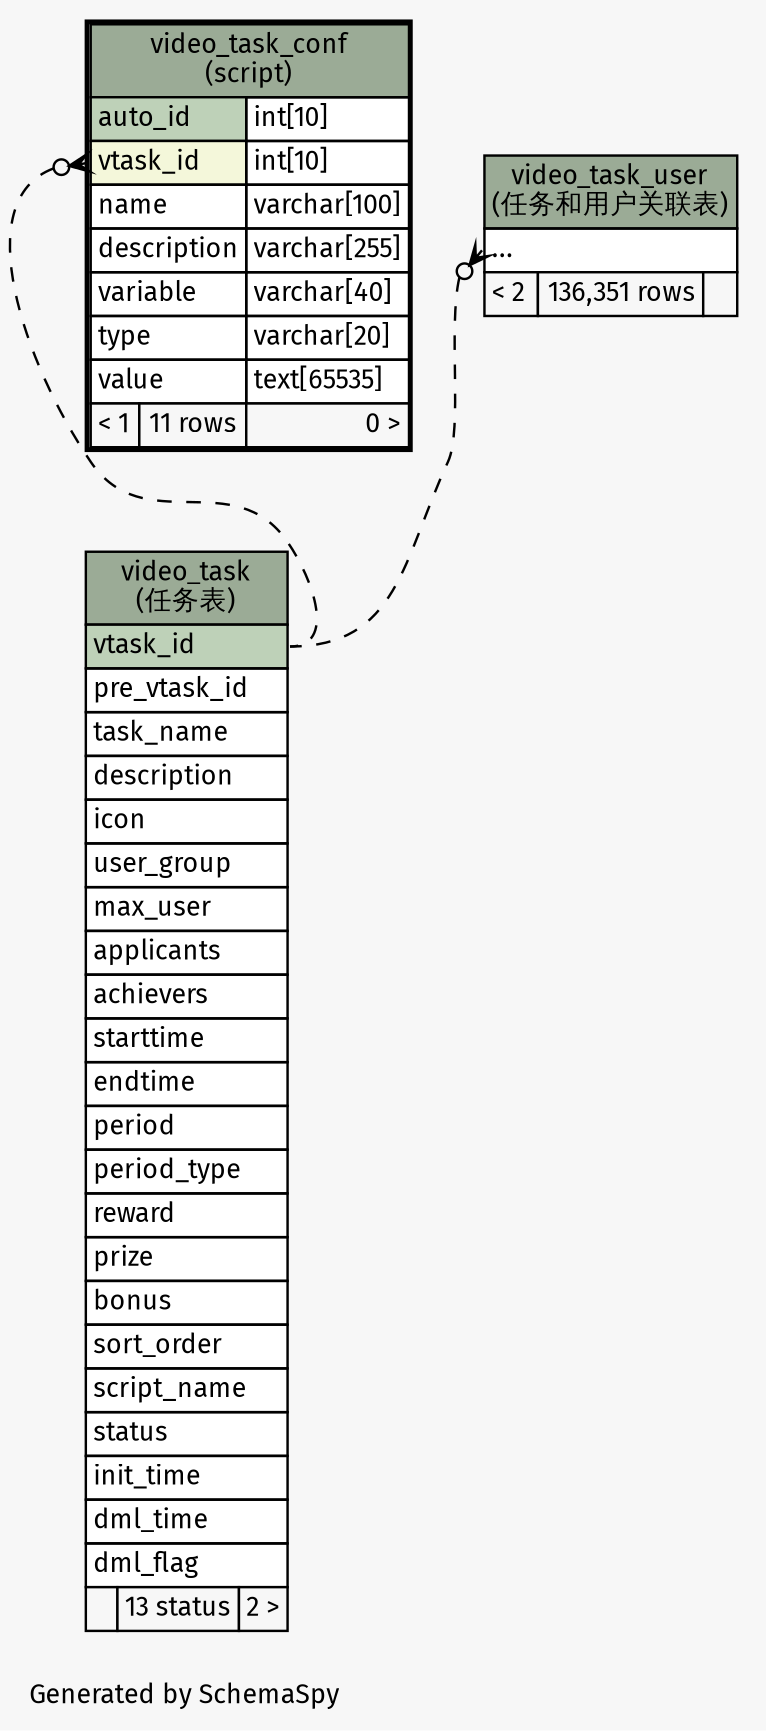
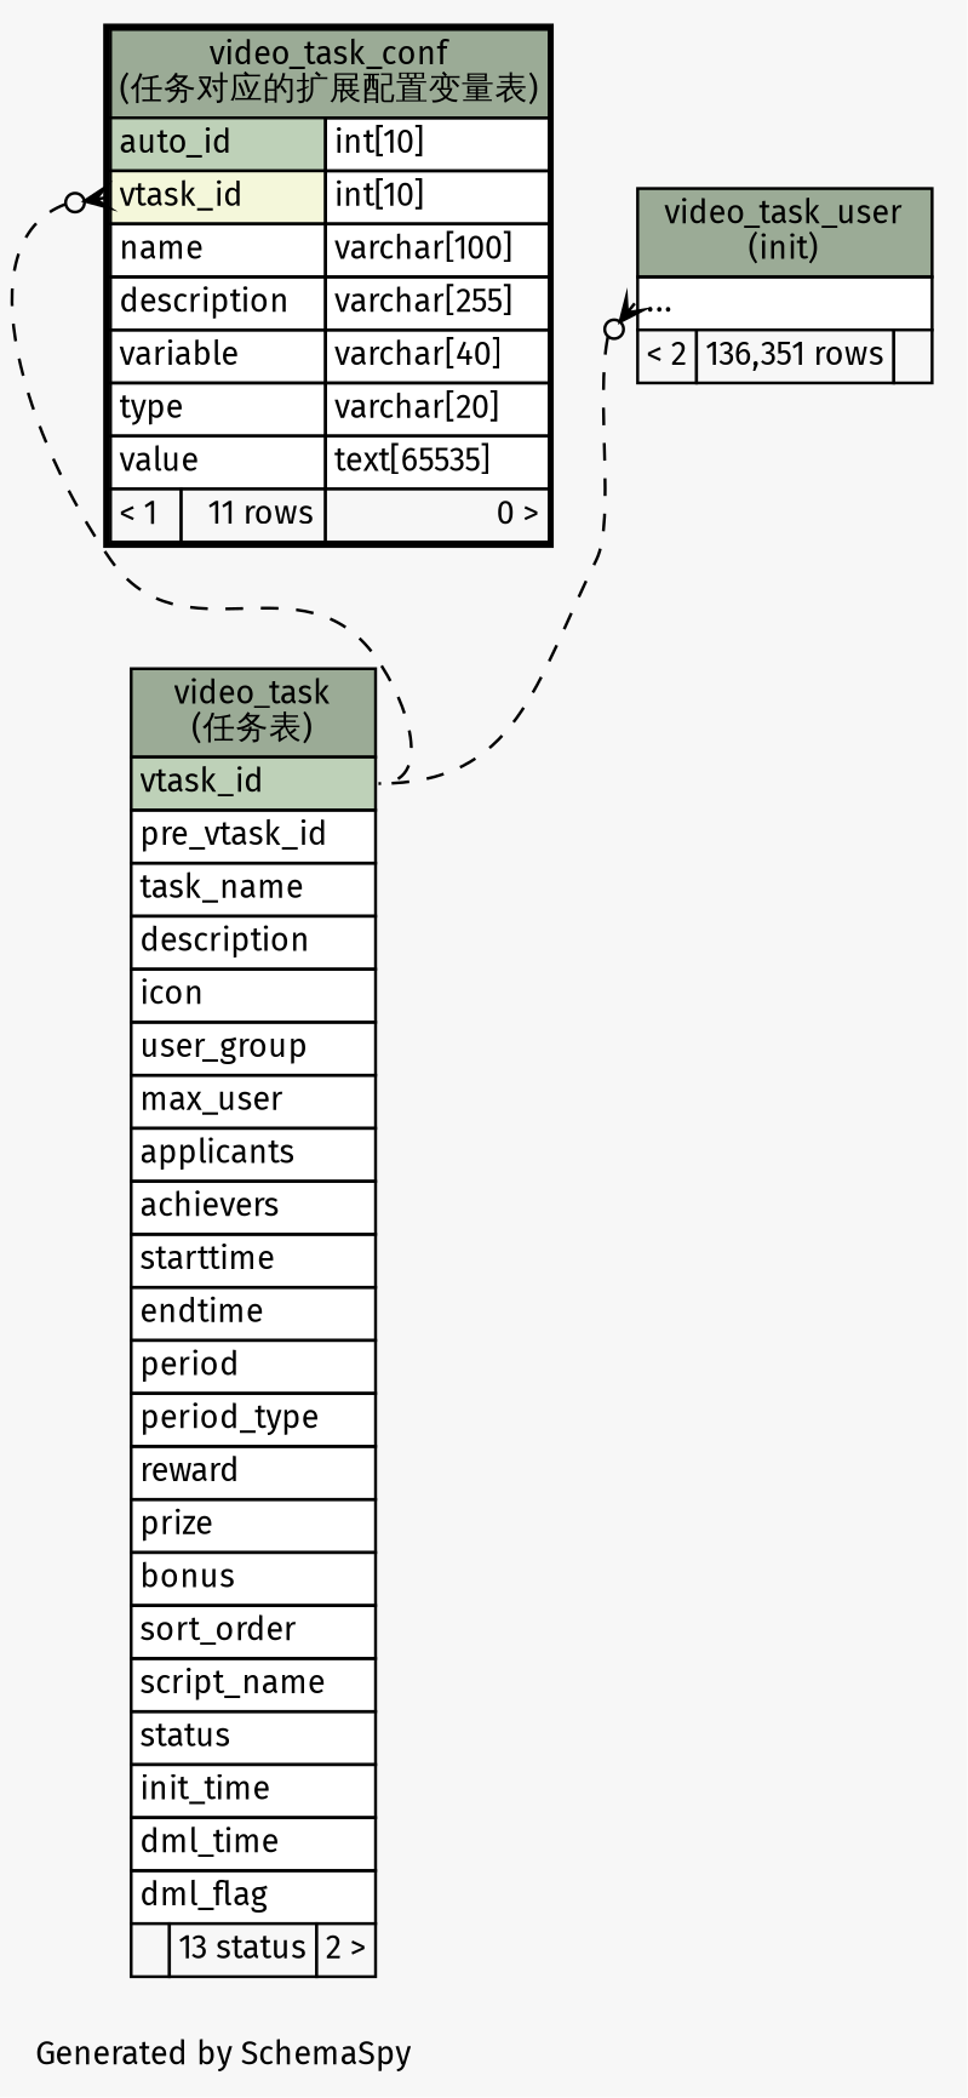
  digraph {
    bgcolor="#f7f7f7"
    fontname="Fira Sans"
    fontsize=11
    label="\nGenerated by SchemaSpy"
    labeljust=l
    nodesep=0.18
    rankdir=TB
    ranksep=0.46
    node [fontname="Fira Sans" fontsize=11 shape=plaintext]
    edge [arrowhead=none arrowsize=0.8 arrowtail=crowodot dir=back fontname="Fira Sans" headport="vtask_id:e" style=dashed]
-   n1 [label=<     <TABLE BORDER="2" CELLBORDER="1" CELLSPACING="0" BGCOLOR="#ffffff">       <TR><TD COLSPAN="3" BGCOLOR="#9bab96" ALIGN="CENTER">video_task_conf<br/>(script)</TD></TR>       <TR><TD PORT="auto_id" COLSPAN="2" BGCOLOR="#bed1b8" ALIGN="LEFT">auto_id</TD><TD PORT="auto_id.type" ALIGN="LEFT">int[10]</TD></TR>       <TR><TD PORT="vtask_id" COLSPAN="2" BGCOLOR="#f4f7da" ALIGN="LEFT">vtask_id</TD><TD PORT="vtask_id.type" ALIGN="LEFT">int[10]</TD></TR>       <TR><TD PORT="name" COLSPAN="2" ALIGN="LEFT">name</TD><TD PORT="name.type" ALIGN="LEFT">varchar[100]</TD></TR>       <TR><TD PORT="description" COLSPAN="2" ALIGN="LEFT">description</TD><TD PORT="description.type" ALIGN="LEFT">varchar[255]</TD></TR>       <TR><TD PORT="variable" COLSPAN="2" ALIGN="LEFT">variable</TD><TD PORT="variable.type" ALIGN="LEFT">varchar[40]</TD></TR>       <TR><TD PORT="type" COLSPAN="2" ALIGN="LEFT">type</TD><TD PORT="type.type" ALIGN="LEFT">varchar[20]</TD></TR>       <TR><TD PORT="value" COLSPAN="2" ALIGN="LEFT">value</TD><TD PORT="value.type" ALIGN="LEFT">text[65535]</TD></TR>       <TR><TD ALIGN="LEFT" BGCOLOR="#f7f7f7">&lt; 1</TD><TD ALIGN="RIGHT" BGCOLOR="#f7f7f7">11 rows</TD><TD ALIGN="RIGHT" BGCOLOR="#f7f7f7">0 &gt;</TD></TR>     </TABLE>>]
+   n1 [label=<     <TABLE BORDER="2" CELLBORDER="1" CELLSPACING="0" BGCOLOR="#ffffff">       <TR><TD COLSPAN="3" BGCOLOR="#9bab96" ALIGN="CENTER">video_task_conf<br/>(任务对应的扩展配置变量表)</TD></TR>       <TR><TD PORT="auto_id" COLSPAN="2" BGCOLOR="#bed1b8" ALIGN="LEFT">auto_id</TD><TD PORT="auto_id.type" ALIGN="LEFT">int[10]</TD></TR>       <TR><TD PORT="vtask_id" COLSPAN="2" BGCOLOR="#f4f7da" ALIGN="LEFT">vtask_id</TD><TD PORT="vtask_id.type" ALIGN="LEFT">int[10]</TD></TR>       <TR><TD PORT="name" COLSPAN="2" ALIGN="LEFT">name</TD><TD PORT="name.type" ALIGN="LEFT">varchar[100]</TD></TR>       <TR><TD PORT="description" COLSPAN="2" ALIGN="LEFT">description</TD><TD PORT="description.type" ALIGN="LEFT">varchar[255]</TD></TR>       <TR><TD PORT="variable" COLSPAN="2" ALIGN="LEFT">variable</TD><TD PORT="variable.type" ALIGN="LEFT">varchar[40]</TD></TR>       <TR><TD PORT="type" COLSPAN="2" ALIGN="LEFT">type</TD><TD PORT="type.type" ALIGN="LEFT">varchar[20]</TD></TR>       <TR><TD PORT="value" COLSPAN="2" ALIGN="LEFT">value</TD><TD PORT="value.type" ALIGN="LEFT">text[65535]</TD></TR>       <TR><TD ALIGN="LEFT" BGCOLOR="#f7f7f7">&lt; 1</TD><TD ALIGN="RIGHT" BGCOLOR="#f7f7f7">11 rows</TD><TD ALIGN="RIGHT" BGCOLOR="#f7f7f7">0 &gt;</TD></TR>     </TABLE>>]
    n2 [label=<     <TABLE BORDER="0" CELLBORDER="1" CELLSPACING="0" BGCOLOR="#ffffff">       <TR><TD COLSPAN="3" BGCOLOR="#9bab96" ALIGN="CENTER">video_task<br/>(任务表)</TD></TR>       <TR><TD PORT="vtask_id" COLSPAN="3" BGCOLOR="#bed1b8" ALIGN="LEFT">vtask_id</TD></TR>       <TR><TD PORT="pre_vtask_id" COLSPAN="3" ALIGN="LEFT">pre_vtask_id</TD></TR>       <TR><TD PORT="task_name" COLSPAN="3" ALIGN="LEFT">task_name</TD></TR>       <TR><TD PORT="description" COLSPAN="3" ALIGN="LEFT">description</TD></TR>       <TR><TD PORT="icon" COLSPAN="3" ALIGN="LEFT">icon</TD></TR>       <TR><TD PORT="user_group" COLSPAN="3" ALIGN="LEFT">user_group</TD></TR>       <TR><TD PORT="max_user" COLSPAN="3" ALIGN="LEFT">max_user</TD></TR>       <TR><TD PORT="applicants" COLSPAN="3" ALIGN="LEFT">applicants</TD></TR>       <TR><TD PORT="achievers" COLSPAN="3" ALIGN="LEFT">achievers</TD></TR>       <TR><TD PORT="starttime" COLSPAN="3" ALIGN="LEFT">starttime</TD></TR>       <TR><TD PORT="endtime" COLSPAN="3" ALIGN="LEFT">endtime</TD></TR>       <TR><TD PORT="period" COLSPAN="3" ALIGN="LEFT">period</TD></TR>       <TR><TD PORT="period_type" COLSPAN="3" ALIGN="LEFT">period_type</TD></TR>       <TR><TD PORT="reward" COLSPAN="3" ALIGN="LEFT">reward</TD></TR>       <TR><TD PORT="prize" COLSPAN="3" ALIGN="LEFT">prize</TD></TR>       <TR><TD PORT="bonus" COLSPAN="3" ALIGN="LEFT">bonus</TD></TR>       <TR><TD PORT="sort_order" COLSPAN="3" ALIGN="LEFT">sort_order</TD></TR>       <TR><TD PORT="script_name" COLSPAN="3" ALIGN="LEFT">script_name</TD></TR>       <TR><TD PORT="status" COLSPAN="3" ALIGN="LEFT">status</TD></TR>       <TR><TD PORT="init_time" COLSPAN="3" ALIGN="LEFT">init_time</TD></TR>       <TR><TD PORT="dml_time" COLSPAN="3" ALIGN="LEFT">dml_time</TD></TR>       <TR><TD PORT="dml_flag" COLSPAN="3" ALIGN="LEFT">dml_flag</TD></TR>       <TR><TD ALIGN="LEFT" BGCOLOR="#f7f7f7">  </TD><TD ALIGN="RIGHT" BGCOLOR="#f7f7f7">13 status</TD><TD ALIGN="RIGHT" BGCOLOR="#f7f7f7">2 &gt;</TD></TR>     </TABLE>>]
-   n3 [label=<     <TABLE BORDER="0" CELLBORDER="1" CELLSPACING="0" BGCOLOR="#ffffff">       <TR><TD COLSPAN="3" BGCOLOR="#9bab96" ALIGN="CENTER">video_task_user<br/>(任务和用户关联表)</TD></TR>       <TR><TD PORT="elipses" COLSPAN="3" ALIGN="LEFT">...</TD></TR>       <TR><TD ALIGN="LEFT" BGCOLOR="#f7f7f7">&lt; 2</TD><TD ALIGN="RIGHT" BGCOLOR="#f7f7f7">136,351 rows</TD><TD ALIGN="RIGHT" BGCOLOR="#f7f7f7">  </TD></TR>     </TABLE>>]
+   n3 [label=<     <TABLE BORDER="0" CELLBORDER="1" CELLSPACING="0" BGCOLOR="#ffffff">       <TR><TD COLSPAN="3" BGCOLOR="#9bab96" ALIGN="CENTER">video_task_user<br/>(init)</TD></TR>       <TR><TD PORT="elipses" COLSPAN="3" ALIGN="LEFT">...</TD></TR>       <TR><TD ALIGN="LEFT" BGCOLOR="#f7f7f7">&lt; 2</TD><TD ALIGN="RIGHT" BGCOLOR="#f7f7f7">136,351 rows</TD><TD ALIGN="RIGHT" BGCOLOR="#f7f7f7">  </TD></TR>     </TABLE>>]
    n1 -> n2 [tailport="vtask_id:w"]
    n3 -> n2 [tailport="elipses:w"]
  }
